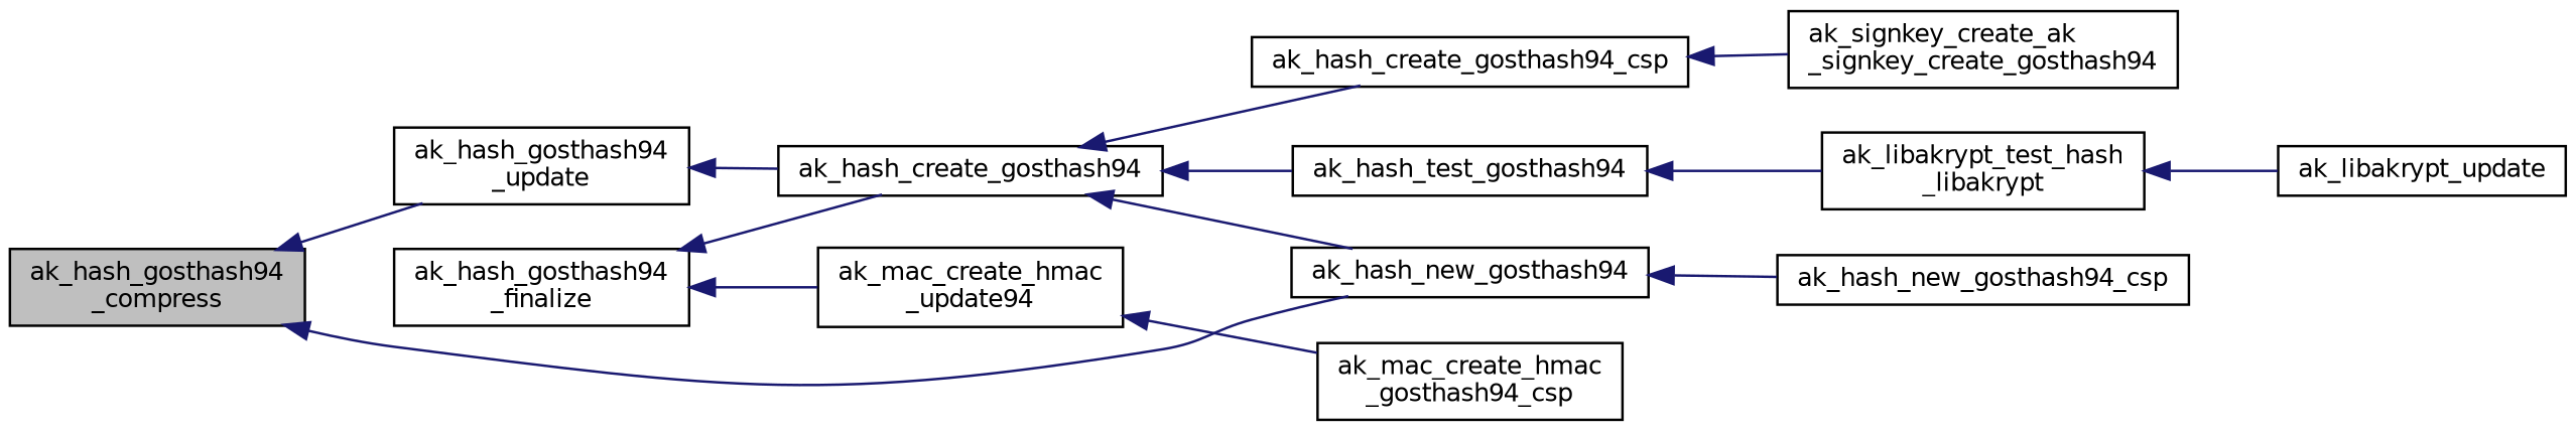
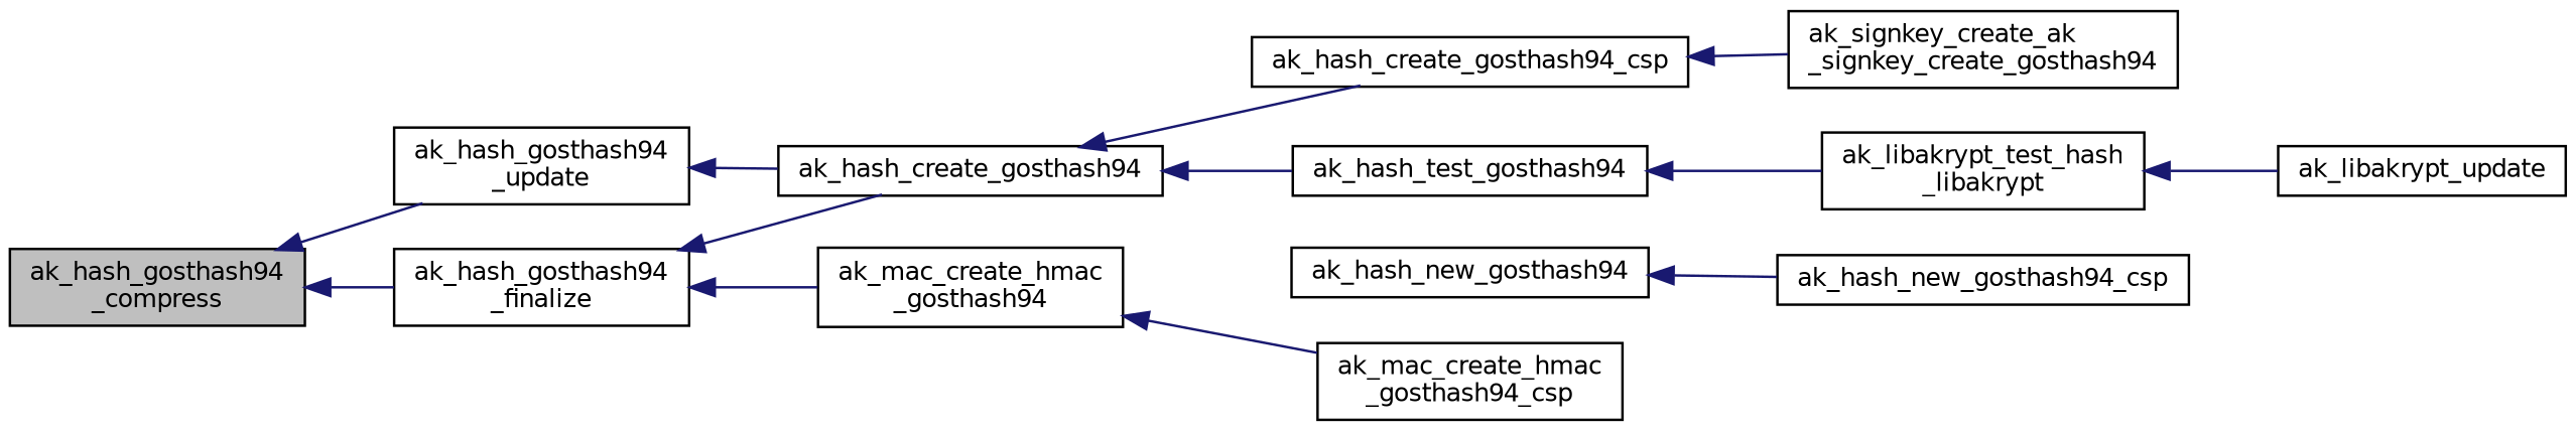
  digraph {
    rankdir=LR
    node [color=black fillcolor=white fontname=Helvetica fontsize=10 shape=record style=filled]
    edge [color=midnightblue dir=back fontname=Helvetica fontsize=10 labelfontname=Helvetica labelfontsize=10 style=solid]
    n1 [fillcolor=grey75 fontcolor=black height=0.2 label="ak_hash_gosthash94\l_compress" width=0.4]
    n2 [height=0.2 label="ak_hash_gosthash94\l_update" width=0.4]
    n3 [height=0.2 label="ak_hash_gosthash94\l_finalize" width=0.4]
    n4 [height=0.2 label=ak_hash_create_gosthash94 width=0.4]
-   n5 [height=0.2 label="ak_mac_create_hmac\l_update94" width=0.4]
+   n5 [height=0.2 label="ak_mac_create_hmac\l_gosthash94" width=0.4]
    n6 [height=0.2 label=ak_hash_create_gosthash94_csp width=0.4]
    n7 [height=0.2 label=ak_hash_test_gosthash94 width=0.4]
    n8 [height=0.2 label=ak_hash_new_gosthash94 width=0.4]
    n9 [height=0.2 label="ak_signkey_create_ak\l_signkey_create_gosthash94" width=0.4]
    n10 [height=0.2 label="ak_libakrypt_test_hash\l_libakrypt" width=0.4]
    n11 [height=0.2 label=ak_hash_new_gosthash94_csp width=0.4]
    n12 [height=0.2 label="ak_mac_create_hmac\l_gosthash94_csp" width=0.4]
    n13 [height=0.2 label=ak_libakrypt_update width=0.4]
    n1 -> n2
-   n1 -> n8
+   n1 -> n3
    n2 -> n4
    n3 -> n4
    n3 -> n5
    n4 -> n6
    n4 -> n7
-   n4 -> n8
    n5 -> n12
    n6 -> n9
    n7 -> n10
    n8 -> n11
    n10 -> n13
  }
